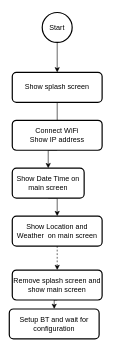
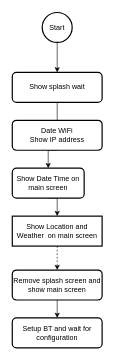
  <mxCell id="0" />
  <mxCell id="1" parent="0" />
  <mxCell id="2" style="edgeStyle=orthogonalEdgeStyle;rounded=0;orthogonalLoop=1;jettySize=auto;html=1;exitX=0.5;exitY=1;exitDx=0;exitDy=0;exitPerimeter=0;entryX=0.5;entryY=0;entryDx=0;entryDy=0;" parent="1" source="3" target="5" edge="1"><mxGeometry relative="1" as="geometry" /></mxCell>
  <mxCell id="3" value="Start" style="strokeWidth=2;html=1;shape=mxgraph.flowchart.start_2;whiteSpace=wrap;" parent="1" vertex="1"><mxGeometry x="70" y="20" width="50" height="50" as="geometry" /></mxCell>
  <mxCell id="4" style="edgeStyle=orthogonalEdgeStyle;rounded=0;orthogonalLoop=1;jettySize=auto;html=1;exitX=0.5;exitY=1;exitDx=0;exitDy=0;entryX=0.5;entryY=0;entryDx=0;entryDy=0;endArrow=none;" parent="1" source="5" target="7" edge="1"><mxGeometry relative="1" as="geometry" /></mxCell>
- <mxCell id="5" value="Show splash screen" style="rounded=1;whiteSpace=wrap;html=1;absoluteArcSize=1;arcSize=14;strokeWidth=2;" parent="1" vertex="1"><mxGeometry x="20" y="120" width="150" height="50" as="geometry" /></mxCell>
+ <mxCell id="5" value="Show splash wait" style="rounded=1;whiteSpace=wrap;html=1;absoluteArcSize=1;arcSize=14;strokeWidth=2;" parent="1" vertex="1"><mxGeometry x="20" y="120" width="150" height="50" as="geometry" /></mxCell>
  <mxCell id="6" style="edgeStyle=orthogonalEdgeStyle;rounded=0;orthogonalLoop=1;jettySize=auto;html=1;exitX=0.5;exitY=1;exitDx=0;exitDy=0;entryX=0.5;entryY=0;entryDx=0;entryDy=0;" parent="1" source="7" target="9" edge="1"><mxGeometry relative="1" as="geometry" /></mxCell>
- <mxCell id="7" value="Connect WiFi&lt;br&gt;Show IP address" style="rounded=1;whiteSpace=wrap;html=1;absoluteArcSize=1;arcSize=14;strokeWidth=2;" parent="1" vertex="1"><mxGeometry x="20" y="200" width="150" height="50" as="geometry" /></mxCell>
+ <mxCell id="7" value="Date WiFi&lt;br&gt;Show IP address" style="rounded=1;whiteSpace=wrap;html=1;absoluteArcSize=1;arcSize=14;strokeWidth=2;" parent="1" vertex="1"><mxGeometry x="20" y="200" width="150" height="50" as="geometry" /></mxCell>
  <mxCell id="8" style="edgeStyle=orthogonalEdgeStyle;rounded=0;orthogonalLoop=1;jettySize=auto;html=1;exitX=0.5;exitY=1;exitDx=0;exitDy=0;entryX=0.5;entryY=0;entryDx=0;entryDy=0;" parent="1" source="9" target="11" edge="1"><mxGeometry relative="1" as="geometry" /></mxCell>
  <mxCell id="9" value="Show Date Time on main screen" style="rounded=1;whiteSpace=wrap;html=1;absoluteArcSize=1;arcSize=14;strokeWidth=2;" parent="1" vertex="1"><mxGeometry x="20" y="280" width="120" height="50" as="geometry" /></mxCell>
  <mxCell id="10" style="edgeStyle=orthogonalEdgeStyle;rounded=0;orthogonalLoop=1;jettySize=auto;html=1;exitX=0.5;exitY=1;exitDx=0;exitDy=0;entryX=0.5;entryY=0;entryDx=0;entryDy=0;dashed=1;" parent="1" source="11" target="13" edge="1"><mxGeometry relative="1" as="geometry" /></mxCell>
- <mxCell id="11" value="Show Location and Weather&amp;nbsp;&amp;nbsp;on main screen" style="rounded=1;whiteSpace=wrap;html=1;absoluteArcSize=1;arcSize=14;strokeWidth=2;" parent="1" vertex="1"><mxGeometry x="20" y="360" width="150" height="50" as="geometry" /></mxCell>
+ <mxCell id="11" value="Show Location and Weather&amp;nbsp;&amp;nbsp;on main screen" style="whiteSpace=wrap;html=1;absoluteArcSize=1;arcSize=14;strokeWidth=2;rounded=0;" parent="1" vertex="1"><mxGeometry x="20" y="360" width="150" height="50" as="geometry" /></mxCell>
  <mxCell id="12" style="edgeStyle=orthogonalEdgeStyle;rounded=0;orthogonalLoop=1;jettySize=auto;html=1;exitX=0.5;exitY=1;exitDx=0;exitDy=0;entryX=0.5;entryY=0;entryDx=0;entryDy=0;" edge="1" parent="1" source="13" target="14"><mxGeometry relative="1" as="geometry" /></mxCell>
  <mxCell id="13" value="Remove splash screen and show main screen" style="rounded=1;whiteSpace=wrap;html=1;absoluteArcSize=1;arcSize=14;strokeWidth=2;" parent="1" vertex="1"><mxGeometry x="20" y="450" width="150" height="50" as="geometry" /></mxCell>
- <mxCell id="14" value="Setup BT and wait for configuration" style="rounded=1;whiteSpace=wrap;html=1;absoluteArcSize=1;arcSize=14;strokeWidth=2;" vertex="1" parent="1"><mxGeometry x="15" y="515" width="150" height="50" as="geometry" /></mxCell>
+ <mxCell id="14" value="Setup BT and wait for configuration" style="rounded=1;whiteSpace=wrap;html=1;absoluteArcSize=1;arcSize=14;strokeWidth=2;" vertex="1" parent="1"><mxGeometry x="20" y="530" width="150" height="50" as="geometry" /></mxCell>
